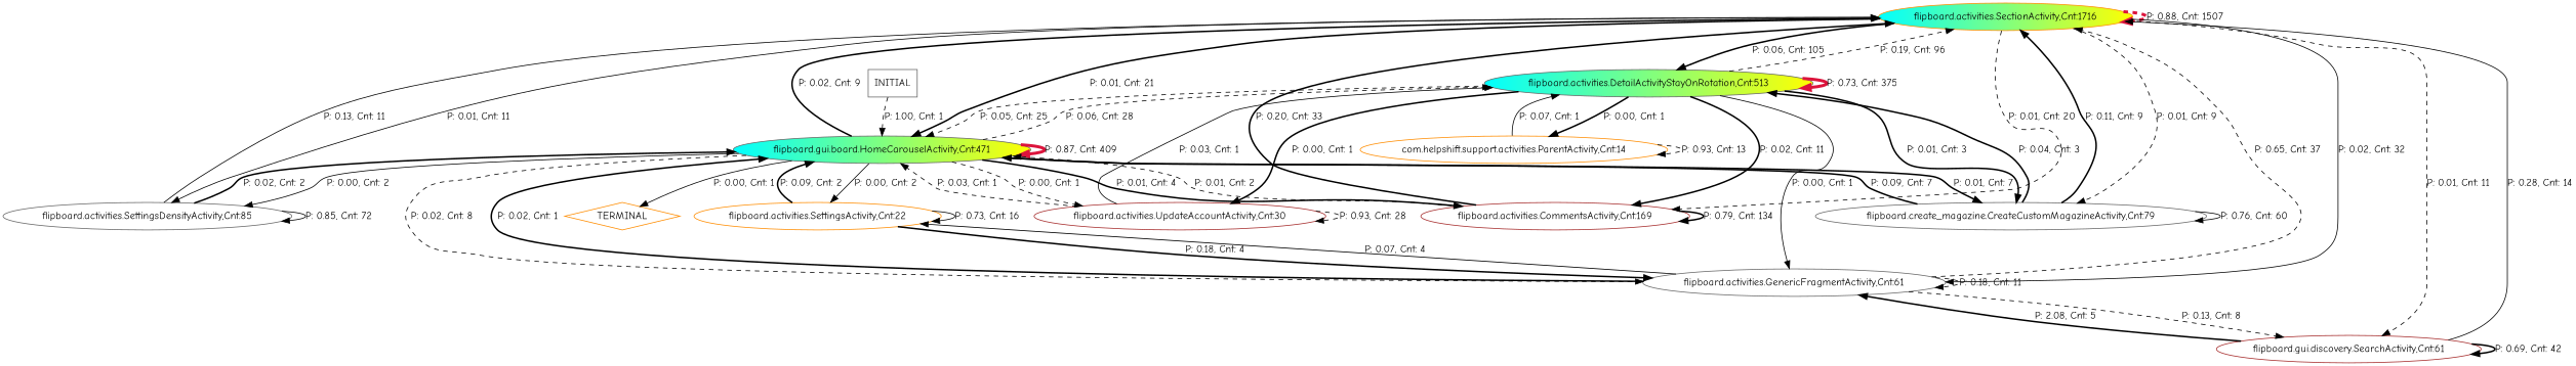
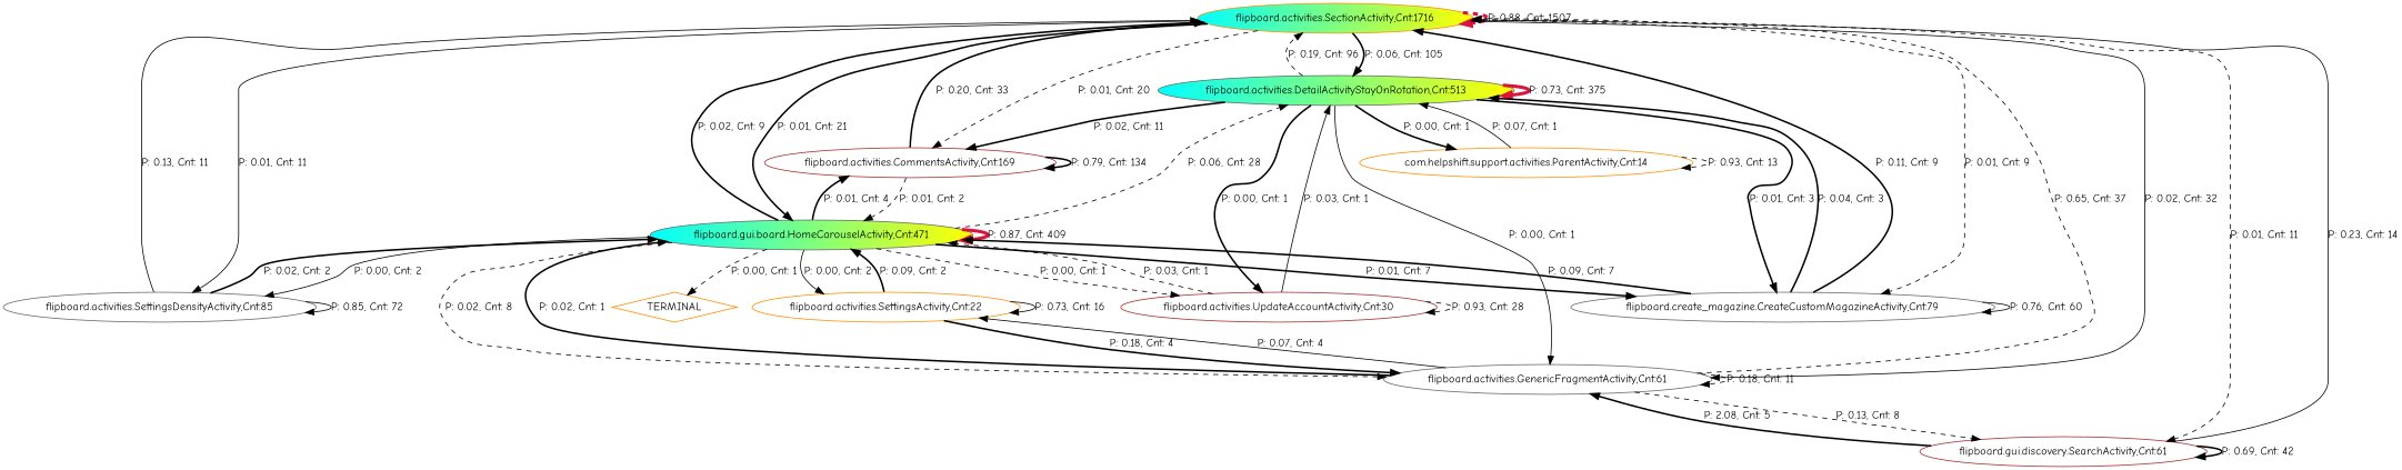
  digraph {
    fontname="Comic Neue"
    node [color=gray40 fontname="Comic Neue"]
    edge [fontname="Comic Neue" style=bold]
    n1 [color=darkorange fillcolor="cyan:yellow" label="flipboard.activities.SectionActivity,Cnt:1716" style=filled]
    n2 [fillcolor="cyan:yellow" label="flipboard.activities.DetailActivityStayOnRotation,Cnt:513" style=filled]
    n3 [fillcolor="cyan:yellow" label="flipboard.gui.board.HomeCarouselActivity,Cnt:471" style=filled]
    n4 [color=brown label="flipboard.activities.CommentsActivity,Cnt:169"]
    n5 [label="flipboard.activities.SettingsDensityActivity,Cnt:85"]
    n6 [label="flipboard.create_magazine.CreateCustomMagazineActivity,Cnt:79"]
    n7 [label="flipboard.activities.GenericFragmentActivity,Cnt:61"]
    n8 [color=brown label="flipboard.gui.discovery.SearchActivity,Cnt:61"]
    n9 [color=brown label="flipboard.activities.UpdateAccountActivity,Cnt:30"]
    n10 [color=darkorange label="com.helpshift.support.activities.ParentActivity,Cnt:14"]
    n11 [color=darkorange label="flipboard.activities.SettingsActivity,Cnt:22"]
    n12 [color=darkorange label=TERMINAL shape=diamond]
-   n13 [label=INITIAL shape=box]
    n1 -> n1 [color=crimson label="P: 0.88, Cnt: 1507" penwidth=4 style=dashed]
    n1 -> n2 [label="P: 0.06, Cnt: 105"]
    n1 -> n3 [label="P: 0.01, Cnt: 21"]
    n1 -> n4 [label="P: 0.01, Cnt: 20" style=dashed]
    n1 -> n5 [label="P: 0.01, Cnt: 11" style=solid]
    n1 -> n6 [label="P: 0.01, Cnt: 9" style=dashed]
    n1 -> n7 [label="P: 0.02, Cnt: 32" style=solid]
    n1 -> n8 [label="P: 0.01, Cnt: 11" style=dashed]
    n2 -> n1 [label="P: 0.19, Cnt: 96" style=dashed]
    n2 -> n2 [color=crimson label="P: 0.73, Cnt: 375" penwidth=4 style=solid]
-   n2 -> n3 [label="P: 0.05, Cnt: 25" style=dashed]
    n2 -> n4 [label="P: 0.02, Cnt: 11"]
    n2 -> n6 [label="P: 0.01, Cnt: 3"]
    n2 -> n7 [label="P: 0.00, Cnt: 1" style=solid]
    n2 -> n9 [label="P: 0.00, Cnt: 1"]
    n2 -> n10 [label="P: 0.00, Cnt: 1"]
    n3 -> n1 [label="P: 0.02, Cnt: 9"]
    n3 -> n2 [label="P: 0.06, Cnt: 28" style=dashed]
    n3 -> n3 [color=crimson label="P: 0.87, Cnt: 409" penwidth=4]
    n3 -> n4 [label="P: 0.01, Cnt: 4"]
    n3 -> n5 [label="P: 0.00, Cnt: 2" style=solid]
    n3 -> n6 [label="P: 0.01, Cnt: 7"]
    n3 -> n7 [label="P: 0.02, Cnt: 8" style=dashed]
    n3 -> n9 [label="P: 0.00, Cnt: 1" style=dashed]
    n3 -> n11 [label="P: 0.00, Cnt: 2" style=solid]
-   n3 -> n12 [label="P: 0.00, Cnt: 1" style=solid]
+   n3 -> n12 [label="P: 0.00, Cnt: 1" style=dashed]
    n4 -> n1 [label="P: 0.20, Cnt: 33"]
    n4 -> n3 [label="P: 0.01, Cnt: 2" style=dashed]
    n4 -> n4 [label="P: 0.79, Cnt: 134"]
    n5 -> n1 [label="P: 0.13, Cnt: 11" style=solid]
    n5 -> n3 [label="P: 0.02, Cnt: 2"]
    n5 -> n5 [label="P: 0.85, Cnt: 72" style=solid]
    n6 -> n1 [label="P: 0.11, Cnt: 9"]
    n6 -> n2 [label="P: 0.04, Cnt: 3"]
    n6 -> n3 [label="P: 0.09, Cnt: 7"]
    n6 -> n6 [label="P: 0.76, Cnt: 60" style=solid]
    n7 -> n1 [label="P: 0.65, Cnt: 37" style=dashed]
    n7 -> n3 [label="P: 0.02, Cnt: 1"]
    n7 -> n7 [label="P: 0.18, Cnt: 11" style=dashed]
    n7 -> n8 [label="P: 0.13, Cnt: 8" style=dashed]
    n7 -> n11 [label="P: 0.07, Cnt: 4" style=solid]
-   n8 -> n1 [label="P: 0.28, Cnt: 14" style=solid]
+   n8 -> n1 [label="P: 0.23, Cnt: 14" style=solid]
    n8 -> n7 [label="P: 2.08, Cnt: 5"]
    n8 -> n8 [label="P: 0.69, Cnt: 42"]
    n9 -> n2 [label="P: 0.03, Cnt: 1" style=solid]
    n9 -> n3 [label="P: 0.03, Cnt: 1" style=dashed]
    n9 -> n9 [label="P: 0.93, Cnt: 28" style=dashed]
    n10 -> n2 [label="P: 0.07, Cnt: 1" style=solid]
    n10 -> n10 [label="P: 0.93, Cnt: 13" style=dashed]
    n11 -> n3 [label="P: 0.09, Cnt: 2"]
    n11 -> n7 [label="P: 0.18, Cnt: 4"]
    n11 -> n11 [label="P: 0.73, Cnt: 16" style=solid]
-   n13 -> n3 [label="P: 1.00, Cnt: 1" style=dashed]
  }
